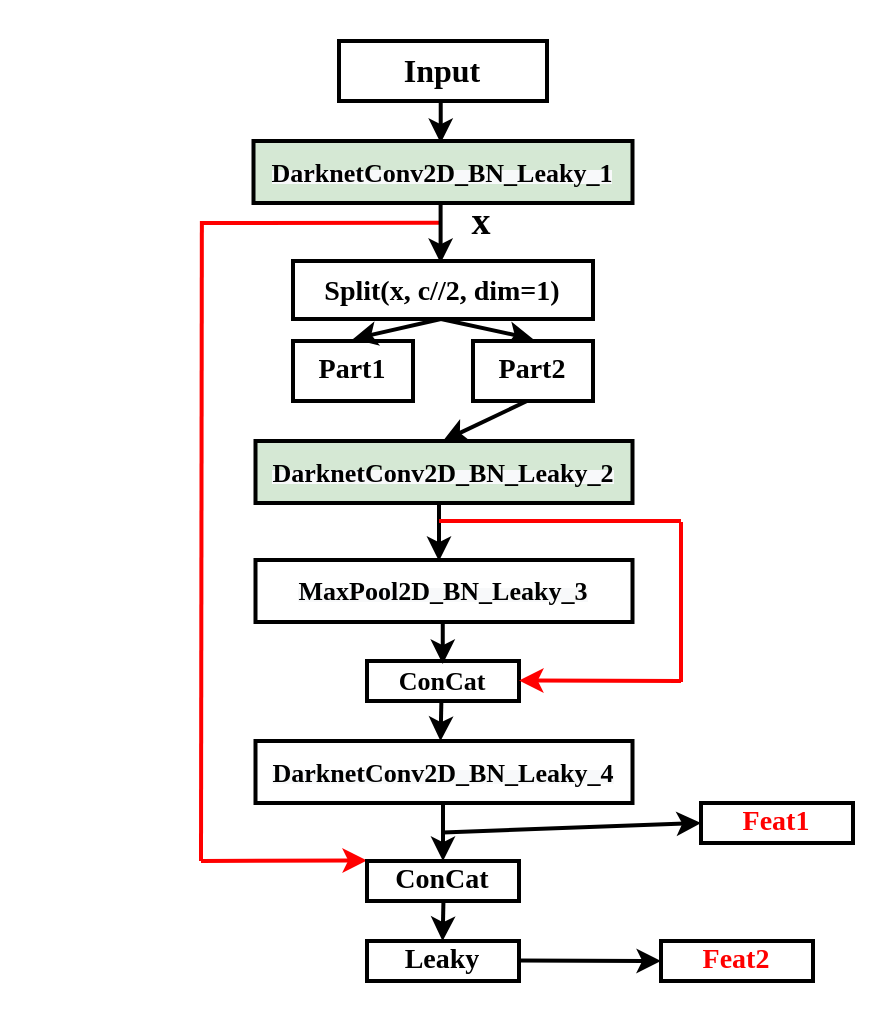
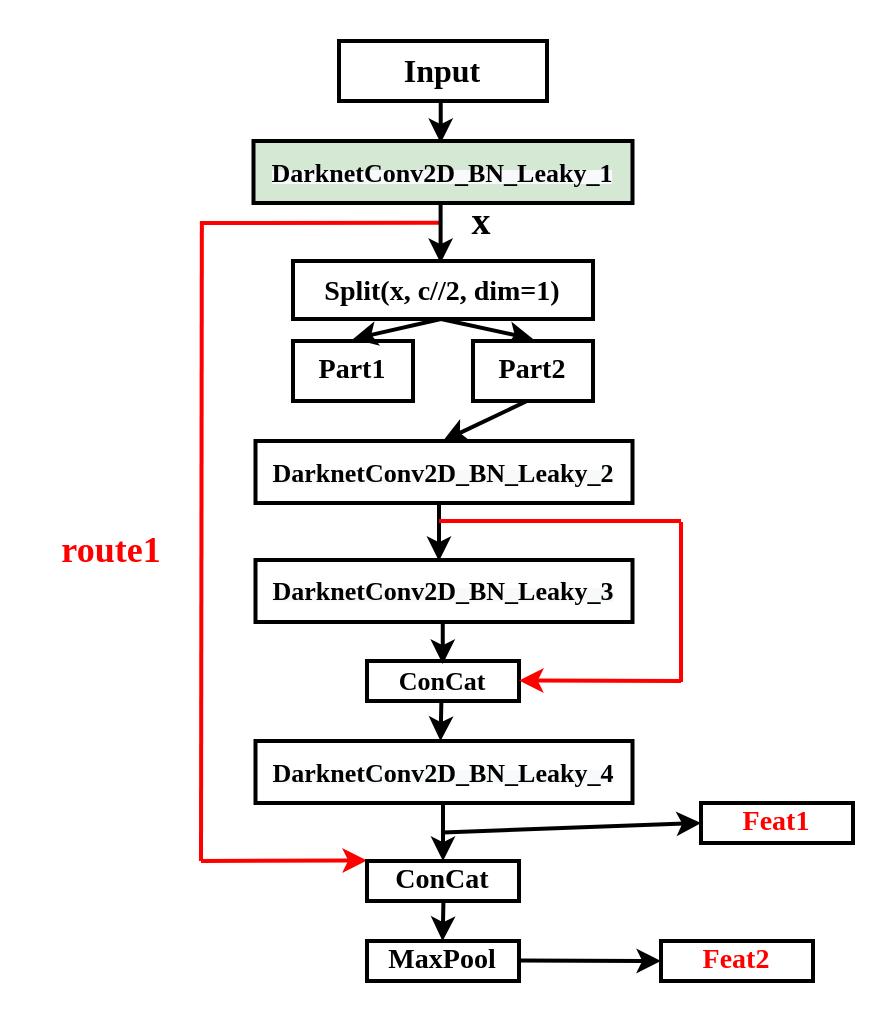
  <mxCell id="0" />
  <mxCell id="1" parent="0" />
  <mxCell id="2" value="&lt;font style=&quot;font-size: 16px&quot; face=&quot;Times New Roman&quot;&gt;&lt;span&gt;Input&lt;/span&gt;&lt;/font&gt;" style="rounded=0;whiteSpace=wrap;html=1;strokeWidth=2;fontStyle=1" parent="1" vertex="1"><mxGeometry x="169" y="20" width="104" height="30" as="geometry" /></mxCell>
  <mxCell id="3" value="" style="endArrow=classic;html=1;strokeWidth=2;fontStyle=1" parent="1" edge="1"><mxGeometry width="50" height="50" relative="1" as="geometry"><mxPoint x="219.86" y="50" as="sourcePoint" /><mxPoint x="219.86" y="71" as="targetPoint" /></mxGeometry></mxCell>
  <mxCell id="4" value="&lt;span style=&quot;font-size: 14px&quot;&gt;&lt;span&gt;&lt;font face=&quot;Times New Roman&quot;&gt;Split(x, c//2, dim=1)&lt;/font&gt;&lt;/span&gt;&lt;/span&gt;" style="rounded=0;whiteSpace=wrap;html=1;strokeWidth=2;fontStyle=1" parent="1" vertex="1"><mxGeometry x="146" y="130" width="150" height="29" as="geometry" /></mxCell>
  <mxCell id="5" value="&lt;font style=&quot;font-size: 19px&quot; face=&quot;Times New Roman&quot;&gt;x&lt;/font&gt;" style="text;html=1;resizable=0;autosize=1;align=center;verticalAlign=middle;points=[];fillColor=none;strokeColor=none;rounded=0;strokeWidth=2;fontStyle=1" parent="1" vertex="1"><mxGeometry x="225" y="101" width="30" height="20" as="geometry" /></mxCell>
  <mxCell id="6" value="" style="endArrow=none;html=1;strokeWidth=2;fontStyle=1;strokeColor=#FF0000;" parent="1" edge="1"><mxGeometry width="50" height="50" relative="1" as="geometry"><mxPoint x="100" y="111" as="sourcePoint" /><mxPoint x="220" y="110.92" as="targetPoint" /></mxGeometry></mxCell>
  <mxCell id="7" value="&lt;font style=&quot;font-size: 14px&quot; face=&quot;Times New Roman&quot;&gt;&lt;span&gt;Part1&lt;/span&gt;&lt;/font&gt;" style="rounded=0;whiteSpace=wrap;html=1;strokeWidth=2;fontStyle=1" parent="1" vertex="1"><mxGeometry x="146" y="170" width="60" height="30" as="geometry" /></mxCell>
  <mxCell id="8" value="" style="endArrow=classic;html=1;strokeWidth=2;fontStyle=1" parent="1" edge="1"><mxGeometry width="50" height="50" relative="1" as="geometry"><mxPoint x="220" y="159" as="sourcePoint" /><mxPoint x="266" y="169" as="targetPoint" /></mxGeometry></mxCell>
  <mxCell id="9" value="" style="endArrow=classic;html=1;strokeWidth=2;fontStyle=1" parent="1" edge="1"><mxGeometry width="50" height="50" relative="1" as="geometry"><mxPoint x="220" y="159" as="sourcePoint" /><mxPoint x="176" y="169" as="targetPoint" /></mxGeometry></mxCell>
  <mxCell id="10" value="" style="endArrow=classic;html=1;strokeWidth=2;fontStyle=1" parent="1" edge="1"><mxGeometry width="50" height="50" relative="1" as="geometry"><mxPoint x="219.8" y="101" as="sourcePoint" /><mxPoint x="219.8" y="131" as="targetPoint" /></mxGeometry></mxCell>
  <mxCell id="11" value="" style="endArrow=classic;html=1;exitX=0.5;exitY=1;exitDx=0;exitDy=0;strokeWidth=2;fontStyle=1" parent="1" edge="1"><mxGeometry width="50" height="50" relative="1" as="geometry"><mxPoint x="263" y="200" as="sourcePoint" /><mxPoint x="221" y="220" as="targetPoint" /></mxGeometry></mxCell>
  <mxCell id="12" value="" style="endArrow=classic;html=1;strokeWidth=2;fontStyle=1" parent="1" edge="1"><mxGeometry width="50" height="50" relative="1" as="geometry"><mxPoint x="219" y="250" as="sourcePoint" /><mxPoint x="219" y="280" as="targetPoint" /></mxGeometry></mxCell>
  <mxCell id="13" value="" style="endArrow=none;html=1;strokeWidth=2;fontStyle=1;strokeColor=#FF0000;" parent="1" edge="1"><mxGeometry width="50" height="50" relative="1" as="geometry"><mxPoint x="219" y="260" as="sourcePoint" /><mxPoint x="340" y="260" as="targetPoint" /></mxGeometry></mxCell>
+ <mxCell id="14" value="&lt;font face=&quot;Times New Roman&quot; style=&quot;font-size: 18px&quot; color=&quot;#ff0000&quot;&gt;route1&lt;/font&gt;" style="text;html=1;resizable=0;autosize=1;align=center;verticalAlign=middle;points=[];fillColor=none;strokeColor=none;rounded=0;strokeWidth=2;fontStyle=1" parent="1" vertex="1"><mxGeometry x="20" y="265" width="70" height="20" as="geometry" /></mxCell>
  <mxCell id="15" value="&lt;font face=&quot;Times New Roman&quot; size=&quot;1&quot;&gt;&lt;span style=&quot;font-size: 13px&quot;&gt;ConCat&lt;/span&gt;&lt;/font&gt;" style="rounded=0;whiteSpace=wrap;html=1;strokeWidth=2;fontStyle=1" parent="1" vertex="1"><mxGeometry x="183" y="330" width="76" height="20" as="geometry" /></mxCell>
  <mxCell id="16" value="" style="endArrow=none;html=1;strokeWidth=2;fontStyle=1;strokeColor=#FF0000;" parent="1" edge="1"><mxGeometry width="50" height="50" relative="1" as="geometry"><mxPoint x="340" y="340.5" as="sourcePoint" /><mxPoint x="340" y="260.5" as="targetPoint" /></mxGeometry></mxCell>
  <mxCell id="17" value="" style="endArrow=classic;html=1;strokeWidth=2;fontStyle=1;strokeColor=#FF0000;" parent="1" edge="1"><mxGeometry width="50" height="50" relative="1" as="geometry"><mxPoint x="100" y="430" as="sourcePoint" /><mxPoint x="183" y="429.71" as="targetPoint" /><Array as="points"><mxPoint x="183" y="429.71" /></Array></mxGeometry></mxCell>
  <mxCell id="18" value="" style="endArrow=classic;html=1;strokeWidth=2;fontStyle=1" parent="1" edge="1"><mxGeometry width="50" height="50" relative="1" as="geometry"><mxPoint x="220.19" y="350" as="sourcePoint" /><mxPoint x="219.76" y="370" as="targetPoint" /></mxGeometry></mxCell>
  <mxCell id="19" value="" style="endArrow=classic;html=1;entryX=0.5;entryY=0;entryDx=0;entryDy=0;strokeWidth=2;fontStyle=1" parent="1" target="20" edge="1"><mxGeometry width="50" height="50" relative="1" as="geometry"><mxPoint x="221" y="400" as="sourcePoint" /><mxPoint x="221" y="420" as="targetPoint" /></mxGeometry></mxCell>
  <mxCell id="20" value="&lt;font face=&quot;Times New Roman&quot; size=&quot;1&quot;&gt;&lt;span style=&quot;font-size: 14px&quot;&gt;ConCat&lt;/span&gt;&lt;/font&gt;" style="rounded=0;whiteSpace=wrap;html=1;strokeWidth=2;fontStyle=1" parent="1" vertex="1"><mxGeometry x="183" y="430" width="76" height="20" as="geometry" /></mxCell>
  <mxCell id="21" value="" style="endArrow=none;html=1;strokeWidth=2;fontStyle=1;fontColor=#FF0000;strokeColor=#FF0000;" parent="1" edge="1"><mxGeometry width="50" height="50" relative="1" as="geometry"><mxPoint x="100" y="430" as="sourcePoint" /><mxPoint x="100.43" y="110" as="targetPoint" /></mxGeometry></mxCell>
  <mxCell id="22" value="" style="endArrow=classic;html=1;strokeWidth=2;fontStyle=1;strokeColor=#FF0000;" parent="1" edge="1"><mxGeometry width="50" height="50" relative="1" as="geometry"><mxPoint x="340" y="340" as="sourcePoint" /><mxPoint x="259" y="339.76" as="targetPoint" /></mxGeometry></mxCell>
- <mxCell id="23" value="&lt;font style=&quot;font-size: 14px&quot; face=&quot;Times New Roman&quot;&gt;&lt;span&gt;Leaky&lt;/span&gt;&lt;/font&gt;" style="rounded=0;whiteSpace=wrap;html=1;strokeWidth=2;fontStyle=1" parent="1" vertex="1"><mxGeometry x="183" y="470" width="76" height="20" as="geometry" /></mxCell>
+ <mxCell id="23" value="&lt;font style=&quot;font-size: 14px&quot; face=&quot;Times New Roman&quot;&gt;&lt;span&gt;MaxPool&lt;/span&gt;&lt;/font&gt;" style="rounded=0;whiteSpace=wrap;html=1;strokeWidth=2;fontStyle=1" parent="1" vertex="1"><mxGeometry x="183" y="470" width="76" height="20" as="geometry" /></mxCell>
  <mxCell id="24" value="" style="endArrow=classic;html=1;strokeWidth=2;fontStyle=1" parent="1" edge="1"><mxGeometry width="50" height="50" relative="1" as="geometry"><mxPoint x="221.22" y="450" as="sourcePoint" /><mxPoint x="220.79" y="470" as="targetPoint" /></mxGeometry></mxCell>
  <mxCell id="25" value="" style="endArrow=classic;html=1;entryX=0;entryY=0.5;entryDx=0;entryDy=0;strokeWidth=2;fontStyle=1" parent="1" target="27" edge="1"><mxGeometry width="50" height="50" relative="1" as="geometry"><mxPoint x="259" y="479.76" as="sourcePoint" /><mxPoint x="309" y="480.1" as="targetPoint" /></mxGeometry></mxCell>
  <mxCell id="26" value="&lt;font style=&quot;font-size: 14px&quot; face=&quot;Times New Roman&quot; color=&quot;#ff0000&quot;&gt;&lt;span&gt;Feat1&lt;/span&gt;&lt;/font&gt;" style="rounded=0;whiteSpace=wrap;html=1;strokeWidth=2;fontStyle=1" parent="1" vertex="1"><mxGeometry x="350" y="401" width="76" height="20" as="geometry" /></mxCell>
  <mxCell id="27" value="&lt;font style=&quot;font-size: 14px&quot; face=&quot;Times New Roman&quot; color=&quot;#ff0000&quot;&gt;&lt;span&gt;Feat2&lt;/span&gt;&lt;/font&gt;" style="rounded=0;whiteSpace=wrap;html=1;strokeWidth=2;fontStyle=1" parent="1" vertex="1"><mxGeometry x="330" y="470" width="76" height="20" as="geometry" /></mxCell>
  <mxCell id="28" value="&lt;span style=&quot;color: rgb(0 , 0 , 0) ; font-style: normal ; letter-spacing: normal ; text-align: center ; text-indent: 0px ; text-transform: none ; word-spacing: 0px ; background-color: rgb(248 , 249 , 250) ; display: inline ; float: none&quot;&gt;&lt;font face=&quot;Times New Roman&quot; size=&quot;1&quot;&gt;&lt;span style=&quot;font-size: 13px&quot;&gt;DarknetConv2D_BN_Leaky_1&lt;/span&gt;&lt;/font&gt;&lt;/span&gt;" style="rounded=0;whiteSpace=wrap;html=1;strokeWidth=2;fontSize=7;fontStyle=1;fillColor=#d5e8d4;" parent="1" vertex="1"><mxGeometry x="126.25" y="70" width="189.5" height="31" as="geometry" /></mxCell>
- <mxCell id="29" value="&lt;span style=&quot;color: rgb(0 , 0 , 0) ; font-style: normal ; letter-spacing: normal ; text-align: center ; text-indent: 0px ; text-transform: none ; word-spacing: 0px ; background-color: rgb(248 , 249 , 250) ; display: inline ; float: none&quot;&gt;&lt;font face=&quot;Times New Roman&quot; size=&quot;1&quot;&gt;&lt;span style=&quot;font-size: 13px&quot;&gt;DarknetConv2D_BN_Leaky_2&lt;/span&gt;&lt;/font&gt;&lt;/span&gt;" style="rounded=0;whiteSpace=wrap;html=1;strokeWidth=2;fontSize=7;fontStyle=1;fillColor=#d5e8d4;" parent="1" vertex="1"><mxGeometry x="127.25" y="220" width="188.5" height="31" as="geometry" /></mxCell>
- <mxCell id="30" value="&lt;span style=&quot;color: rgb(0 , 0 , 0) ; font-style: normal ; letter-spacing: normal ; text-align: center ; text-indent: 0px ; text-transform: none ; word-spacing: 0px ; background-color: rgb(248 , 249 , 250) ; display: inline ; float: none&quot;&gt;&lt;font face=&quot;Times New Roman&quot; size=&quot;1&quot;&gt;&lt;span style=&quot;font-size: 13px&quot;&gt;MaxPool2D_BN_Leaky_3&lt;/span&gt;&lt;/font&gt;&lt;/span&gt;" style="rounded=0;whiteSpace=wrap;html=1;strokeWidth=2;fontSize=7;fontStyle=1" parent="1" vertex="1"><mxGeometry x="127.25" y="279.5" width="188.5" height="31" as="geometry" /></mxCell>
+ <mxCell id="29" value="&lt;span style=&quot;color: rgb(0 , 0 , 0) ; font-style: normal ; letter-spacing: normal ; text-align: center ; text-indent: 0px ; text-transform: none ; word-spacing: 0px ; background-color: rgb(248 , 249 , 250) ; display: inline ; float: none&quot;&gt;&lt;font face=&quot;Times New Roman&quot; size=&quot;1&quot;&gt;&lt;span style=&quot;font-size: 13px&quot;&gt;DarknetConv2D_BN_Leaky_2&lt;/span&gt;&lt;/font&gt;&lt;/span&gt;" style="rounded=0;whiteSpace=wrap;html=1;strokeWidth=2;fontSize=7;fontStyle=1" parent="1" vertex="1"><mxGeometry x="127.25" y="220" width="188.5" height="31" as="geometry" /></mxCell>
+ <mxCell id="30" value="&lt;span style=&quot;color: rgb(0 , 0 , 0) ; font-style: normal ; letter-spacing: normal ; text-align: center ; text-indent: 0px ; text-transform: none ; word-spacing: 0px ; background-color: rgb(248 , 249 , 250) ; display: inline ; float: none&quot;&gt;&lt;font face=&quot;Times New Roman&quot; size=&quot;1&quot;&gt;&lt;span style=&quot;font-size: 13px&quot;&gt;DarknetConv2D_BN_Leaky_3&lt;/span&gt;&lt;/font&gt;&lt;/span&gt;" style="rounded=0;whiteSpace=wrap;html=1;strokeWidth=2;fontSize=7;fontStyle=1" parent="1" vertex="1"><mxGeometry x="127.25" y="279.5" width="188.5" height="31" as="geometry" /></mxCell>
  <mxCell id="31" value="&lt;span style=&quot;color: rgb(0 , 0 , 0) ; font-style: normal ; letter-spacing: normal ; text-align: center ; text-indent: 0px ; text-transform: none ; word-spacing: 0px ; background-color: rgb(248 , 249 , 250) ; display: inline ; float: none&quot;&gt;&lt;font face=&quot;Times New Roman&quot; size=&quot;1&quot;&gt;&lt;span style=&quot;font-size: 13px&quot;&gt;DarknetConv2D_BN_Leaky_4&lt;/span&gt;&lt;/font&gt;&lt;/span&gt;" style="rounded=0;whiteSpace=wrap;html=1;strokeWidth=2;fontSize=7;fontStyle=1" parent="1" vertex="1"><mxGeometry x="127.25" y="370" width="188.5" height="31" as="geometry" /></mxCell>
  <mxCell id="32" value="&lt;font style=&quot;font-size: 14px&quot; face=&quot;Times New Roman&quot;&gt;&lt;span&gt;Part2&lt;/span&gt;&lt;/font&gt;" style="rounded=0;whiteSpace=wrap;html=1;strokeWidth=2;fontStyle=1" parent="1" vertex="1"><mxGeometry x="236" y="170" width="60" height="30" as="geometry" /></mxCell>
  <mxCell id="33" value="" style="endArrow=classic;html=1;strokeWidth=2;fontStyle=1" parent="1" edge="1"><mxGeometry width="50" height="50" relative="1" as="geometry"><mxPoint x="220.88" y="310.5" as="sourcePoint" /><mxPoint x="220.88" y="331.5" as="targetPoint" /></mxGeometry></mxCell>
  <mxCell id="34" value="" style="endArrow=classic;html=1;entryX=0;entryY=0.5;entryDx=0;entryDy=0;strokeWidth=2;fontStyle=1" parent="1" target="26" edge="1"><mxGeometry width="50" height="50" relative="1" as="geometry"><mxPoint x="221" y="415.76" as="sourcePoint" /><mxPoint x="326" y="416" as="targetPoint" /></mxGeometry></mxCell>
